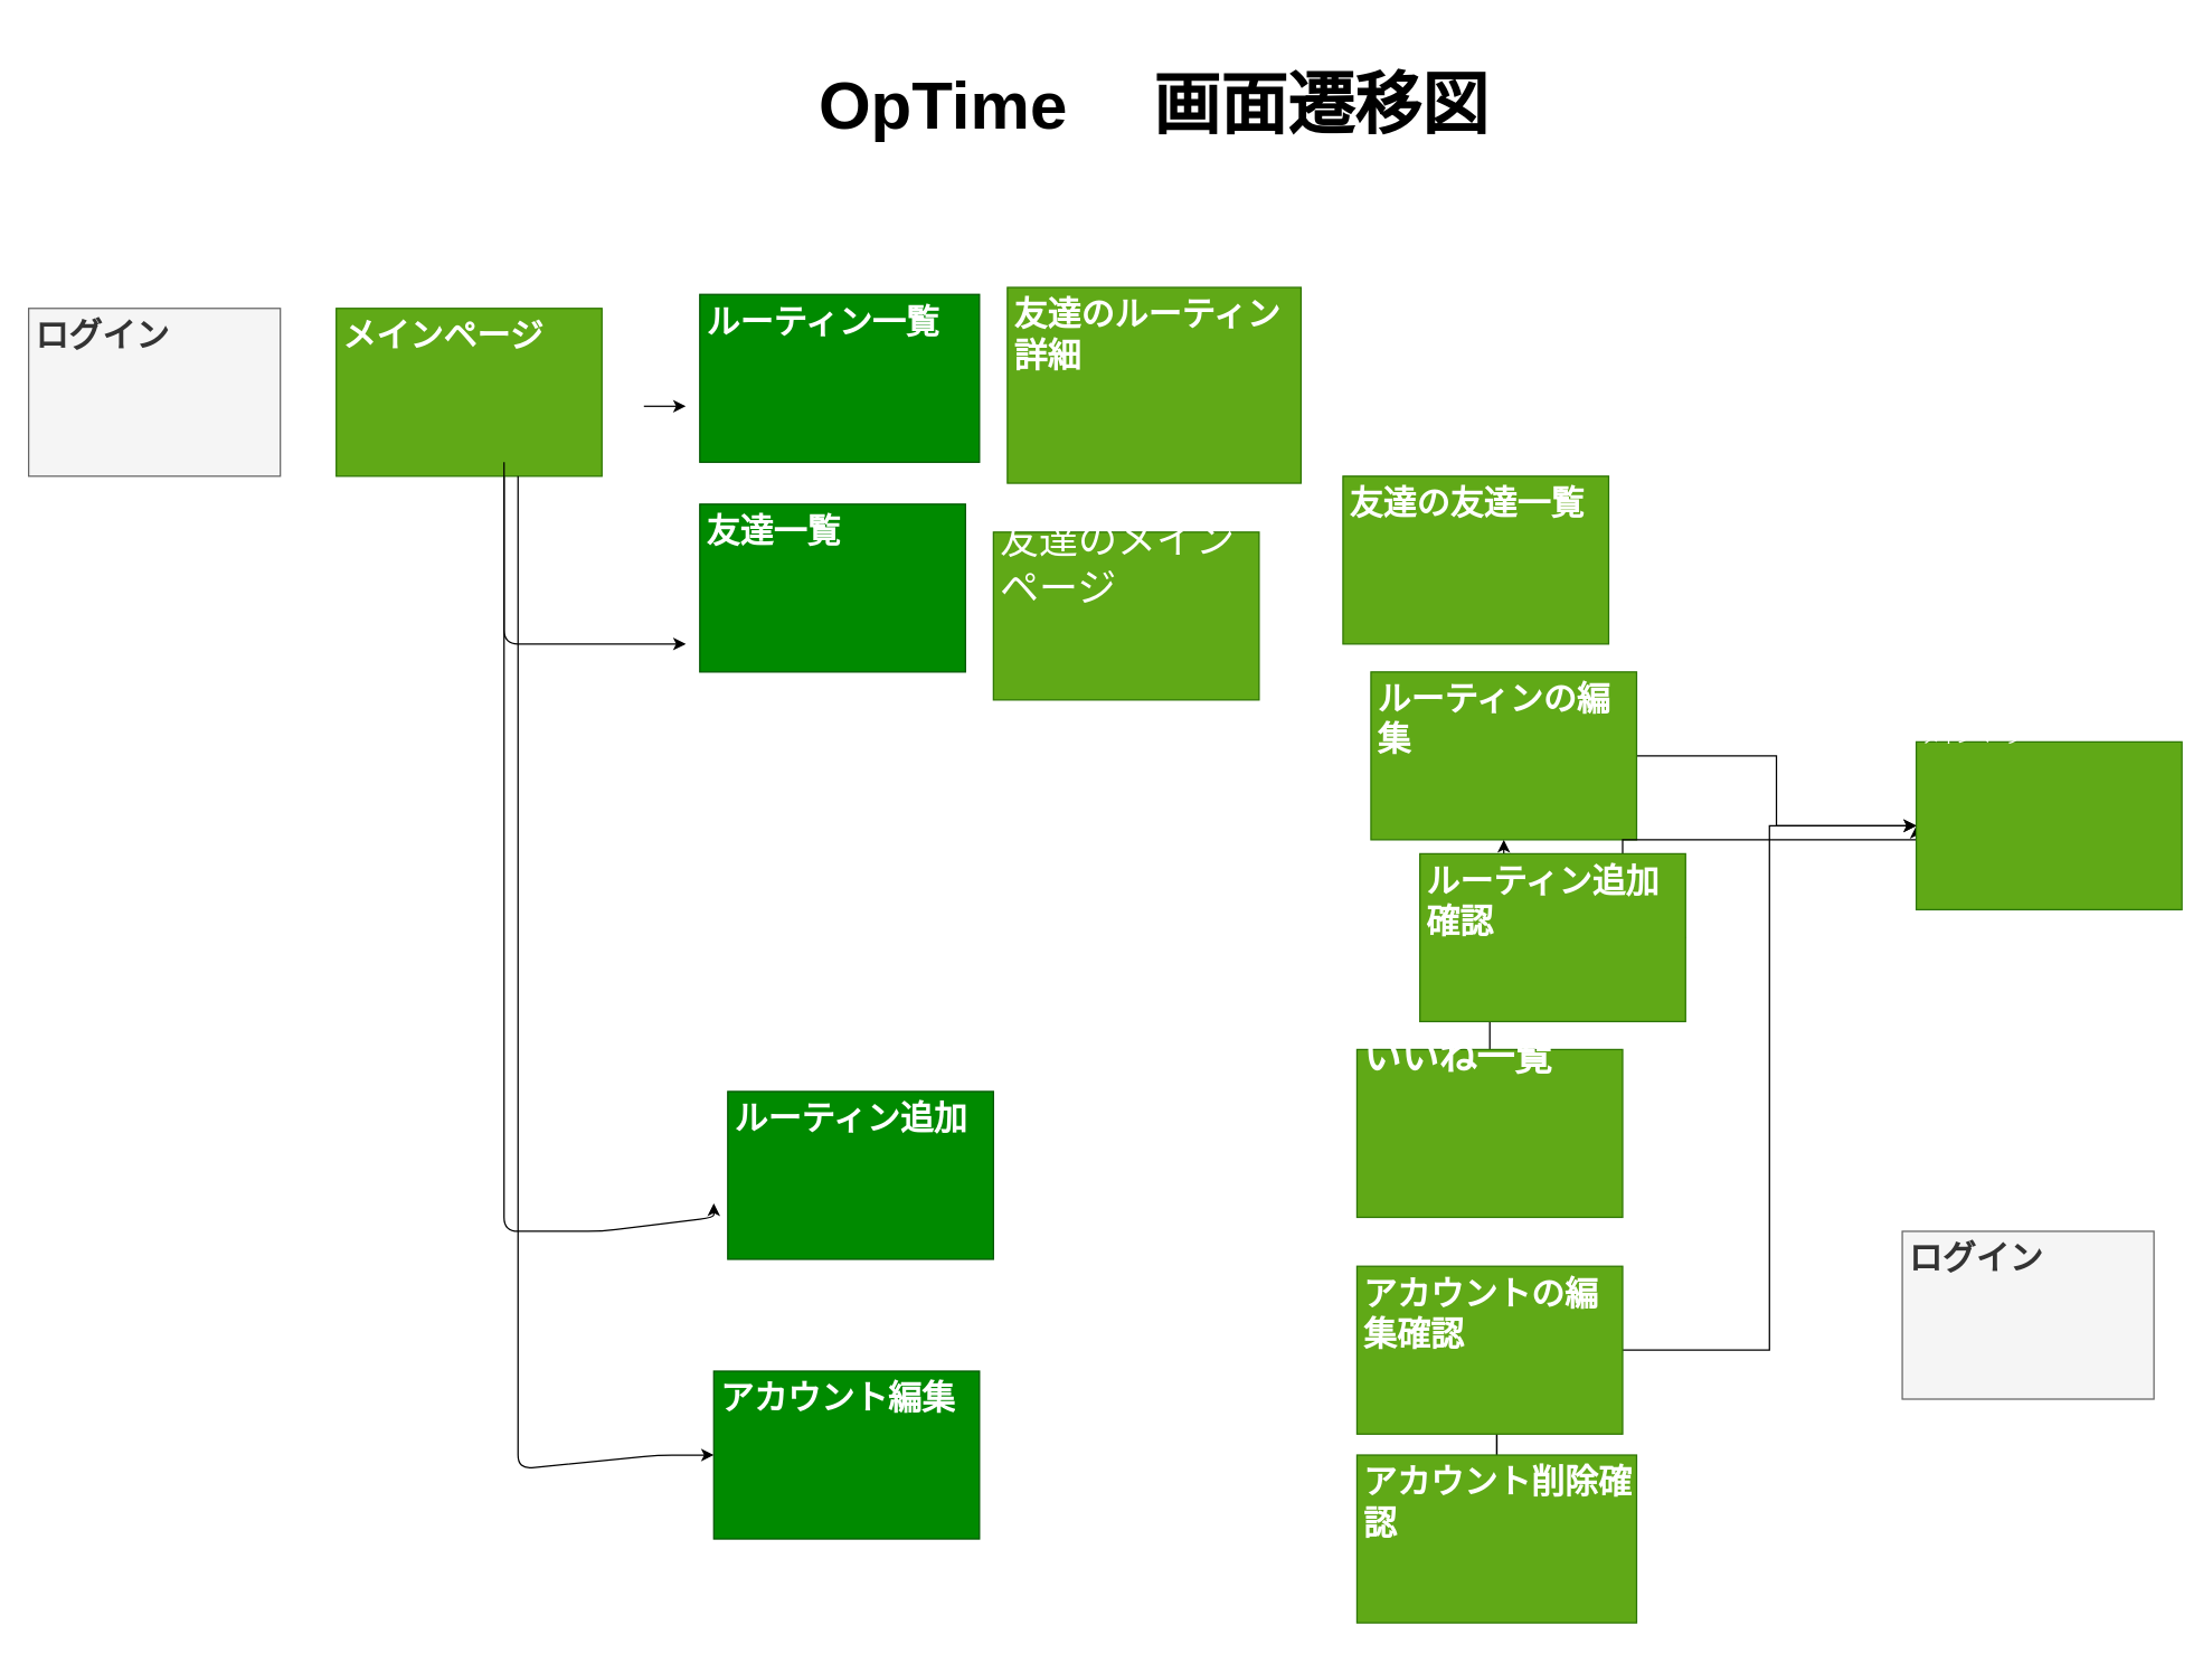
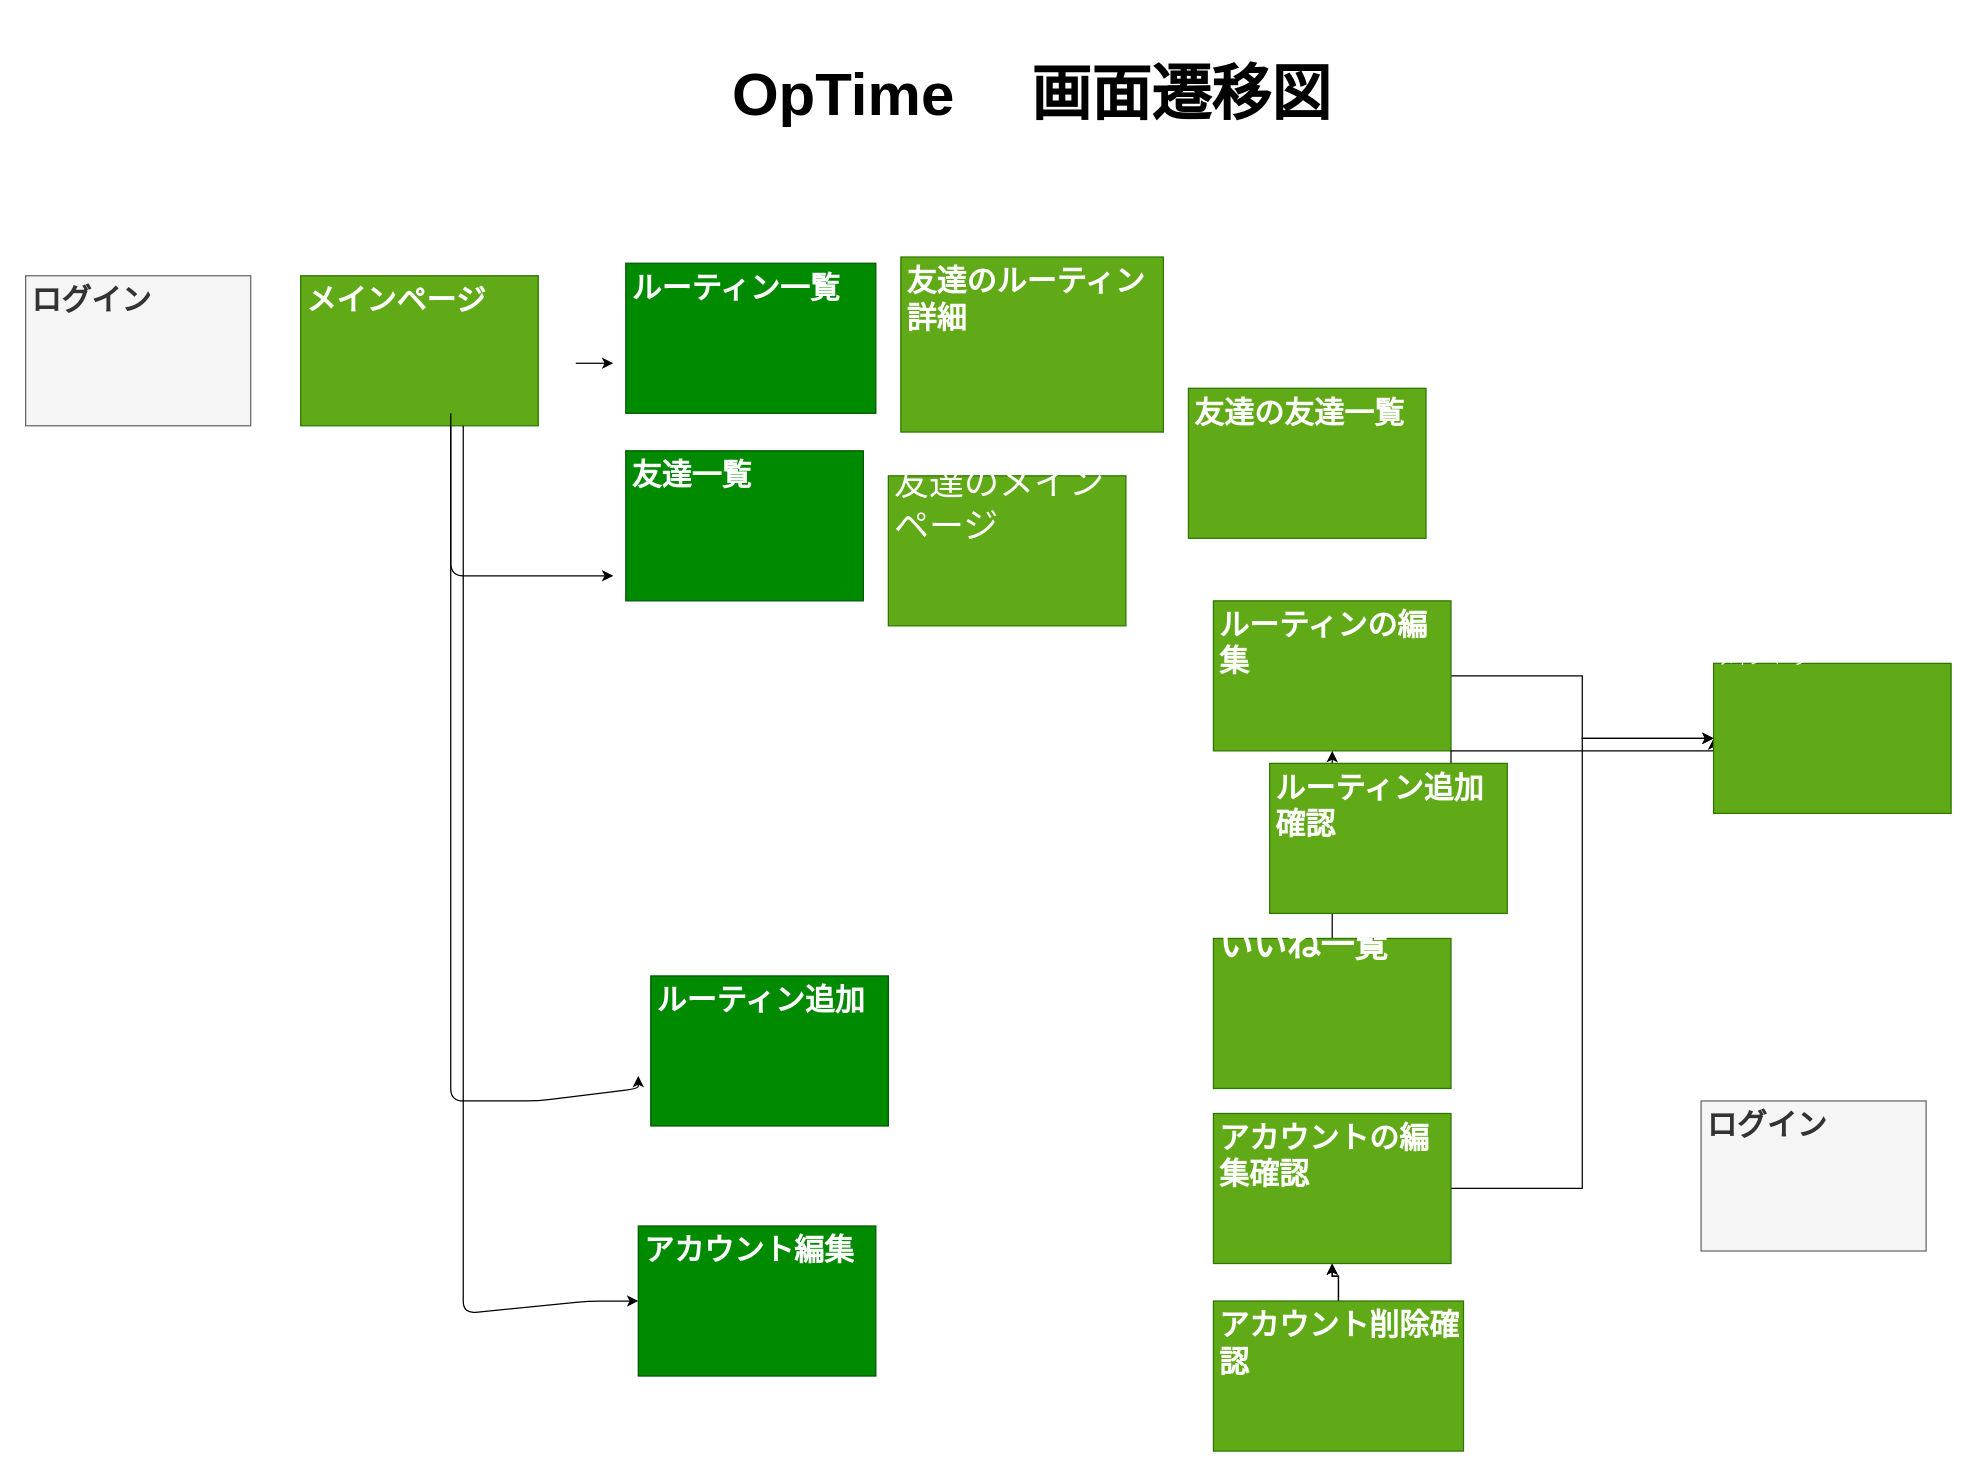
  <mxCell id="0" />
  <mxCell id="1" parent="0" />
  <mxCell id="2" value="&lt;h1&gt;ログイン&lt;/h1&gt;" style="text;html=1;spacing=5;spacingTop=-20;whiteSpace=wrap;overflow=hidden;rounded=0;fillColor=#f5f5f5;strokeColor=#666666;fontColor=#333333;" vertex="1" parent="1"><mxGeometry x="20" width="180" height="120" as="geometry" y="220" /></mxCell>
  <mxCell id="3" value="" style="edgeStyle=orthogonalEdgeStyle;rounded=0;orthogonalLoop=1;jettySize=auto;html=1;" edge="1" parent="1"><mxGeometry relative="1" as="geometry"><mxPoint x="460" y="290" as="sourcePoint" /><mxPoint x="490" y="290" as="targetPoint" /></mxGeometry></mxCell>
  <mxCell id="4" value="&lt;h1&gt;ルーティン追加&lt;/h1&gt;" style="text;html=1;strokeColor=#005700;fillColor=#008a00;spacing=5;spacingTop=-20;whiteSpace=wrap;overflow=hidden;rounded=0;fontColor=#ffffff;" vertex="1" parent="1"><mxGeometry x="520" y="780" width="190" height="120" as="geometry" /></mxCell>
  <mxCell id="5" value="&lt;h1&gt;友達一覧&lt;/h1&gt;" style="text;html=1;strokeColor=#005700;fillColor=#008a00;spacing=5;spacingTop=-20;whiteSpace=wrap;overflow=hidden;rounded=0;fontColor=#ffffff;" vertex="1" parent="1"><mxGeometry x="500" y="360" width="190" height="120" as="geometry" /></mxCell>
  <mxCell id="6" value="&lt;h1&gt;ルーティン一覧&lt;/h1&gt;" style="text;html=1;strokeColor=#005700;fillColor=#008a00;spacing=5;spacingTop=-20;whiteSpace=wrap;overflow=hidden;rounded=0;fontColor=#ffffff;" vertex="1" parent="1"><mxGeometry x="500" y="210" width="200" height="120" as="geometry" /></mxCell>
  <mxCell id="7" value="" style="endArrow=classic;html=1;exitX=0.5;exitY=1;exitDx=0;exitDy=0;" edge="1" parent="1"><mxGeometry width="50" height="50" relative="1" as="geometry"><mxPoint x="360" y="270" as="sourcePoint" /><mxPoint x="490" y="460" as="targetPoint" /><Array as="points"><mxPoint x="360" y="460" /></Array></mxGeometry></mxCell>
  <mxCell id="8" value="&lt;h1&gt;アカウント編集&lt;/h1&gt;" style="text;html=1;strokeColor=#005700;fillColor=#008a00;spacing=5;spacingTop=-20;whiteSpace=wrap;overflow=hidden;rounded=0;fontColor=#ffffff;" vertex="1" parent="1"><mxGeometry x="510" y="980" width="190" height="120" as="geometry" /></mxCell>
  <mxCell id="9" value="&lt;h1&gt;友達のルーティン詳細&lt;/h1&gt;" style="text;html=1;strokeColor=#2D7600;fillColor=#60a917;spacing=5;spacingTop=-20;whiteSpace=wrap;overflow=hidden;rounded=0;fontColor=#ffffff;" vertex="1" parent="1"><mxGeometry x="720" y="205" width="210" height="140" as="geometry" /></mxCell>
  <mxCell id="10" value="&lt;font style=&quot;font-size: 28px&quot;&gt;友達のメインページ&lt;/font&gt;" style="text;html=1;strokeColor=#2D7600;fillColor=#60a917;spacing=5;spacingTop=-20;whiteSpace=wrap;overflow=hidden;rounded=0;fontColor=#ffffff;" vertex="1" parent="1"><mxGeometry x="710" y="380" width="190" height="120" as="geometry" /></mxCell>
  <mxCell id="11" style="edgeStyle=orthogonalEdgeStyle;rounded=0;orthogonalLoop=1;jettySize=auto;html=1;exitX=1;exitY=0.5;exitDx=0;exitDy=0;entryX=0;entryY=0.5;entryDx=0;entryDy=0;" edge="1" parent="1" source="12" target="20"><mxGeometry relative="1" as="geometry" /></mxCell>
- <mxCell id="12" value="&lt;h1&gt;ルーティンの編集&lt;/h1&gt;" style="text;html=1;strokeColor=#2D7600;fillColor=#60a917;spacing=5;spacingTop=-20;whiteSpace=wrap;overflow=hidden;rounded=0;fontColor=#ffffff;" vertex="1" parent="1"><mxGeometry x="980" y="480" width="190" height="120" as="geometry" /></mxCell>
+ <mxCell id="12" value="&lt;h1&gt;ルーティンの編集&lt;/h1&gt;" style="text;html=1;strokeColor=#2D7600;fillColor=#60a917;spacing=5;spacingTop=-20;whiteSpace=wrap;overflow=hidden;rounded=0;fontColor=#ffffff;" vertex="1" parent="1"><mxGeometry x="970" y="480" width="190" height="120" as="geometry" /></mxCell>
  <mxCell id="13" style="edgeStyle=orthogonalEdgeStyle;rounded=0;orthogonalLoop=1;jettySize=auto;html=1;exitX=0.5;exitY=0;exitDx=0;exitDy=0;" edge="1" parent="1" source="14" target="12"><mxGeometry relative="1" as="geometry" /></mxCell>
  <mxCell id="14" value="&lt;font style=&quot;font-size: 27px&quot;&gt;&lt;b&gt;いいね一覧&lt;/b&gt;&lt;/font&gt;" style="text;html=1;strokeColor=#2D7600;fillColor=#60a917;spacing=5;spacingTop=-20;whiteSpace=wrap;overflow=hidden;rounded=0;fontColor=#ffffff;" vertex="1" parent="1"><mxGeometry x="970" y="750" width="190" height="120" as="geometry" /></mxCell>
  <mxCell id="15" style="edgeStyle=orthogonalEdgeStyle;rounded=0;orthogonalLoop=1;jettySize=auto;html=1;exitX=1;exitY=0.5;exitDx=0;exitDy=0;" edge="1" parent="1" source="16"><mxGeometry relative="1" as="geometry"><mxPoint x="1370" y="590" as="targetPoint" /><Array as="points"><mxPoint x="1160" y="600" /><mxPoint x="1370" y="600" /></Array></mxGeometry></mxCell>
  <mxCell id="16" value="&lt;h1&gt;ルーティン追加確認&lt;/h1&gt;" style="text;html=1;strokeColor=#2D7600;fillColor=#60a917;spacing=5;spacingTop=-20;whiteSpace=wrap;overflow=hidden;rounded=0;fontColor=#ffffff;" vertex="1" parent="1"><mxGeometry x="1015" y="610" width="190" height="120" as="geometry" /></mxCell>
  <mxCell id="17" value="" style="edgeStyle=orthogonalEdgeStyle;rounded=0;orthogonalLoop=1;jettySize=auto;html=1;" edge="1" parent="1" source="19" target="22"><mxGeometry relative="1" as="geometry" /></mxCell>
  <mxCell id="18" value="" style="edgeStyle=orthogonalEdgeStyle;rounded=0;orthogonalLoop=1;jettySize=auto;html=1;" edge="1" parent="1" source="19" target="22"><mxGeometry relative="1" as="geometry" /></mxCell>
  <mxCell id="19" value="&lt;h1&gt;アカウント削除確認&lt;/h1&gt;" style="text;html=1;strokeColor=#2D7600;fillColor=#60a917;spacing=5;spacingTop=-20;whiteSpace=wrap;overflow=hidden;rounded=0;fontColor=#ffffff;" vertex="1" parent="1"><mxGeometry x="970" y="1040" width="200" height="120" as="geometry" /></mxCell>
  <mxCell id="20" value="メインページ" style="text;html=1;strokeColor=#2D7600;fillColor=#60a917;spacing=5;spacingTop=-20;whiteSpace=wrap;overflow=hidden;rounded=0;fontColor=#ffffff;" vertex="1" parent="1"><mxGeometry x="1370" y="530" width="190" height="120" as="geometry" /></mxCell>
  <mxCell id="21" style="edgeStyle=orthogonalEdgeStyle;rounded=0;orthogonalLoop=1;jettySize=auto;html=1;exitX=1;exitY=0.5;exitDx=0;exitDy=0;entryX=0;entryY=0.5;entryDx=0;entryDy=0;" edge="1" parent="1" source="22" target="20"><mxGeometry relative="1" as="geometry" /></mxCell>
- <mxCell id="22" value="&lt;h1&gt;アカウントの編集確認&lt;/h1&gt;" style="text;html=1;strokeColor=#2D7600;fillColor=#60a917;spacing=5;spacingTop=-20;whiteSpace=wrap;overflow=hidden;rounded=0;fontColor=#ffffff;" vertex="1" parent="1"><mxGeometry x="970" y="905" width="190" height="120" as="geometry" /></mxCell>
+ <mxCell id="22" value="&lt;h1&gt;アカウントの編集確認&lt;/h1&gt;" style="text;html=1;strokeColor=#2D7600;fillColor=#60a917;spacing=5;spacingTop=-20;whiteSpace=wrap;overflow=hidden;rounded=0;fontColor=#ffffff;" vertex="1" parent="1"><mxGeometry x="970" y="890" width="190" height="120" as="geometry" /></mxCell>
  <mxCell id="23" value="&lt;h1&gt;メインページ&lt;/h1&gt;" style="text;html=1;strokeColor=#2D7600;fillColor=#60a917;spacing=5;spacingTop=-20;whiteSpace=wrap;overflow=hidden;rounded=0;fontColor=#ffffff;" vertex="1" parent="1"><mxGeometry x="240" width="190" height="120" as="geometry" y="220" /></mxCell>
  <mxCell id="24" value="&lt;h1&gt;ログイン&lt;/h1&gt;" style="text;html=1;spacing=5;spacingTop=-20;whiteSpace=wrap;overflow=hidden;rounded=0;fillColor=#f5f5f5;strokeColor=#666666;fontColor=#333333;" vertex="1" parent="1"><mxGeometry x="1360" y="880" width="180" height="120" as="geometry" /></mxCell>
- <mxCell id="25" value="&lt;h1&gt;友達の友達一覧&lt;/h1&gt;" style="text;html=1;strokeColor=#2D7600;fillColor=#60a917;spacing=5;spacingTop=-20;whiteSpace=wrap;overflow=hidden;rounded=0;fontColor=#ffffff;" vertex="1" parent="1"><mxGeometry x="960" y="340" width="190" height="120" as="geometry" /></mxCell>
+ <mxCell id="25" value="&lt;h1&gt;友達の友達一覧&lt;/h1&gt;" style="text;html=1;strokeColor=#2D7600;fillColor=#60a917;spacing=5;spacingTop=-20;whiteSpace=wrap;overflow=hidden;rounded=0;fontColor=#ffffff;" vertex="1" parent="1"><mxGeometry x="950" y="310" width="190" height="120" as="geometry" /></mxCell>
  <mxCell id="26" value="&lt;font style=&quot;font-size: 48px&quot;&gt;&lt;b&gt;OpTime 　画面遷移図&lt;/b&gt;&lt;/font&gt;" style="text;html=1;strokeColor=none;fillColor=none;align=center;verticalAlign=middle;whiteSpace=wrap;rounded=0;" vertex="1" parent="1"><mxGeometry x="520" y="20" width="610" height="110" as="geometry" /></mxCell>
  <mxCell id="27" value="" style="endArrow=classic;html=1;exitX=0.5;exitY=1;exitDx=0;exitDy=0;" edge="1" parent="1"><mxGeometry width="50" height="50" relative="1" as="geometry"><mxPoint x="360" y="330" as="sourcePoint" /><mxPoint x="510" y="860" as="targetPoint" /><Array as="points"><mxPoint x="360" y="520" /><mxPoint x="360" y="880" /><mxPoint x="430" y="880" /><mxPoint x="510" y="870" /></Array></mxGeometry></mxCell>
  <mxCell id="28" value="" style="endArrow=classic;html=1;exitX=0.5;exitY=1;exitDx=0;exitDy=0;entryX=0;entryY=0.5;entryDx=0;entryDy=0;" edge="1" parent="1" target="8"><mxGeometry width="50" height="50" relative="1" as="geometry"><mxPoint x="370" y="340" as="sourcePoint" /><mxPoint x="520" y="870" as="targetPoint" /><Array as="points"><mxPoint x="370" y="530" /><mxPoint x="370" y="1050" /><mxPoint x="470" y="1040" /></Array></mxGeometry></mxCell>
